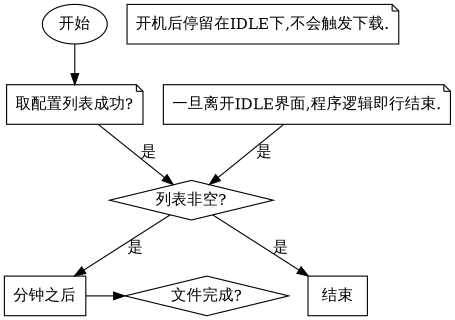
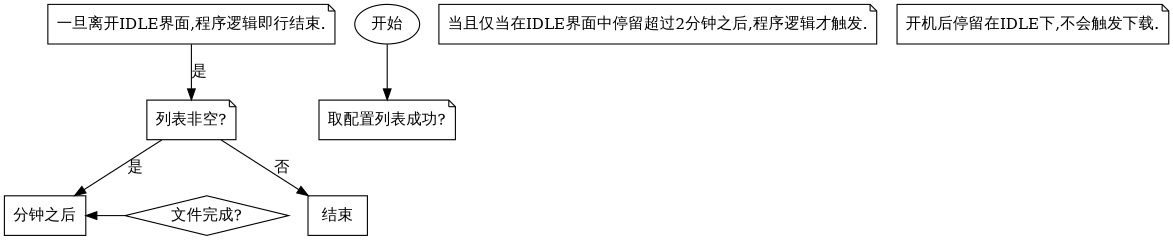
  digraph {
    node [shape=note]
    n1 [label="分钟之后" shape=box]
    n2 [label="文件完成?" shape=diamond]
    n3 [label="开始" shape=oval]
    n4 [label="取配置列表成功?"]
-   n5 [label="列表非空?" shape=diamond]
+   n5 [label="列表非空?"]
    n6 [label="结束" shape=box]
+   n7 [label="当且仅当在IDLE界面中停留超过2分钟之后,程序逻辑才触发."]
    n8 [label="一旦离开IDLE界面,程序逻辑即行结束."]
    n9 [label="开机后停留在IDLE下,不会触发下载."]
    subgraph sub_1 {
      rank=same
      n1
      n2
    }
-   n1 -> n2
+   n2 -> n1
    n3 -> n4
-   n4 -> n5 [label="是"]
    n5 -> n1 [label="是"]
-   n5 -> n6 [label="是"]
+   n5 -> n6 [label="否"]
    n8 -> n5 [label="是"]
  }
